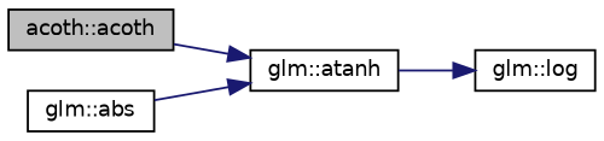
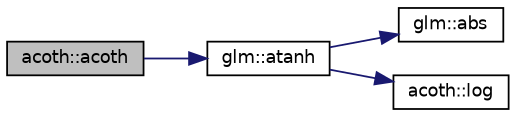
  digraph {
    rankdir=LR
    node [color=black fillcolor=white fontname=Helvetica fontsize=10 shape=record style=filled]
    edge [color=midnightblue fontname=Helvetica fontsize=10 labelfontname=Helvetica labelfontsize=10 style=solid]
    n1 [fillcolor=grey75 fontcolor=black height=0.2 label="acoth::acoth" width=0.4]
    n2 [height=0.2 label="glm::atanh" width=0.4]
    n3 [height=0.2 label="glm::abs" width=0.4]
-   n4 [height=0.2 label="glm::log" width=0.4]
+   n4 [height=0.2 label="acoth::log" width=0.4]
    n1 -> n2
-   n3 -> n2
+   n2 -> n3
    n2 -> n4
  }
